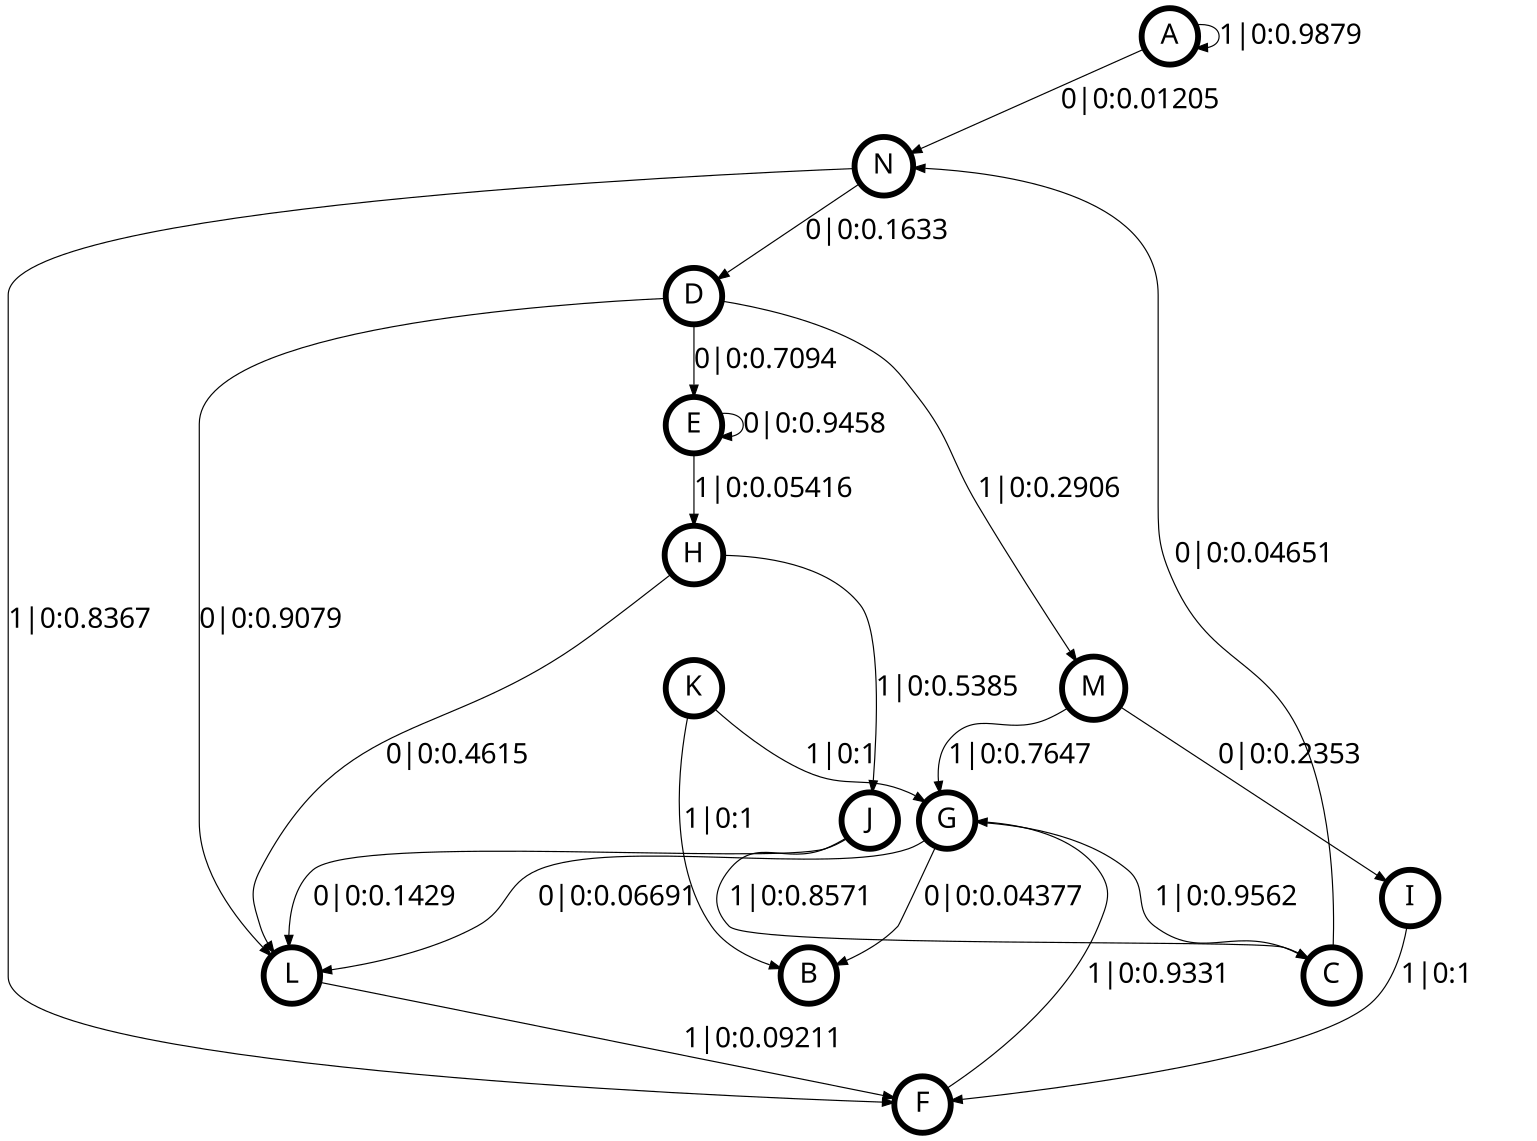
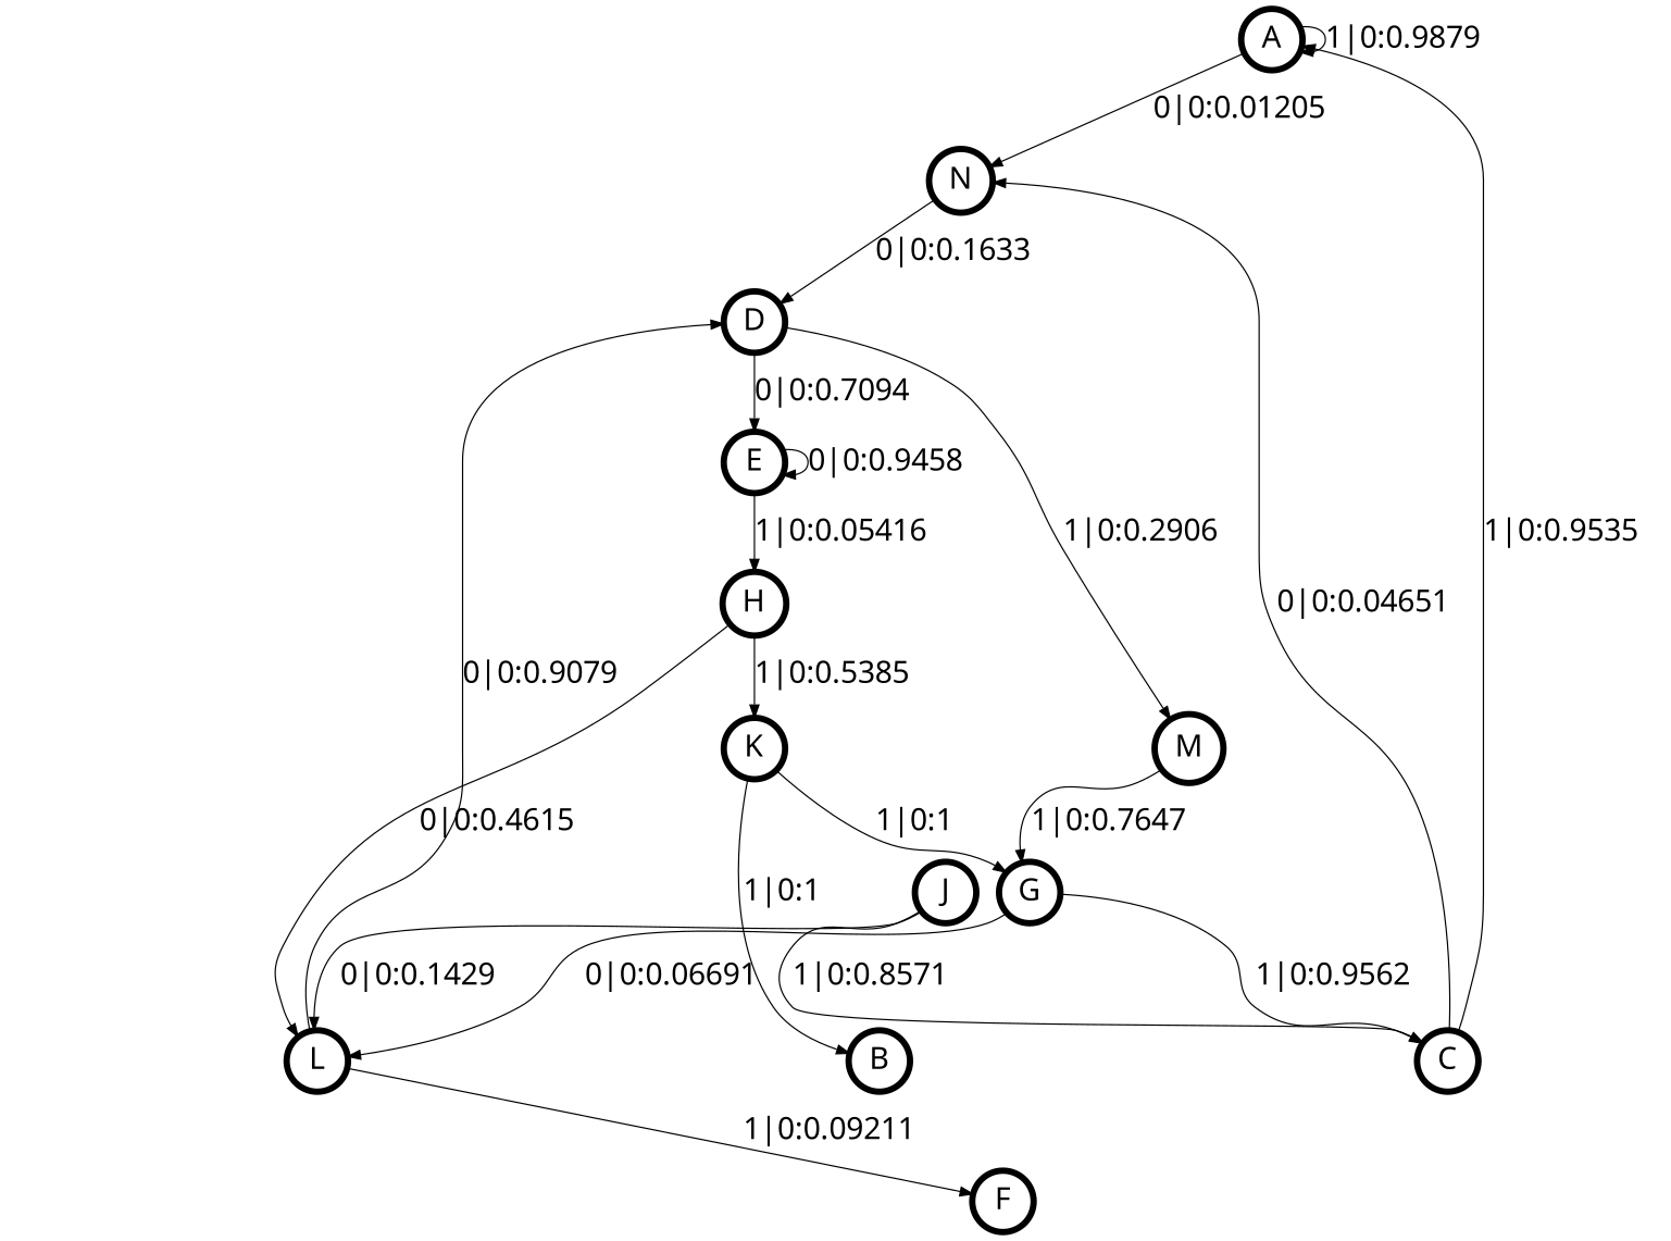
  digraph {
    fontname="CMU Serif Roman"
    node [fontname="CMU Serif Roman" fontsize=24 penwidth=5 shape=circle]
    edge [fontname="CMU Serif Roman" fontsize=24]
    A
    N
    D
    F
    E
    M
    G
    K
    B
    C
    L
    H
-   I
    J
    A -> A [label="1|0:0.9879   "]
    A -> N [label="0|0:0.01205  "]
    N -> D [label="0|0:0.1633   "]
-   N -> F [label="1|0:0.8367   "]
    D -> E [label="0|0:0.7094   "]
    D -> M [label="1|0:0.2906   "]
-   F -> G [label="1|0:0.9331   "]
    E -> E [label="0|0:0.9458   "]
    E -> H [label="1|0:0.05416  "]
    M -> G [label="1|0:0.7647   "]
-   M -> I [label="0|0:0.2353   "]
-   G -> B [label="0|0:0.04377  "]
    G -> C [label="1|0:0.9562   "]
    G -> L [label="0|0:0.06691  "]
    K -> G [label="1|0:1        "]
    K -> B [label="1|0:1        "]
+   C -> A [label="1|0:0.9535   "]
    C -> N [label="0|0:0.04651  "]
-   D -> L [label="0|0:0.9079   "]
+   L -> D [label="0|0:0.9079   "]
    L -> F [label="1|0:0.09211  "]
    H -> L [label="0|0:0.4615   "]
-   H -> J [label="1|0:0.5385   "]
-   I -> F [label="1|0:1        "]
+   H -> K [label="1|0:0.5385   "]
    J -> C [label="1|0:0.8571   "]
    J -> L [label="0|0:0.1429   "]
  }
